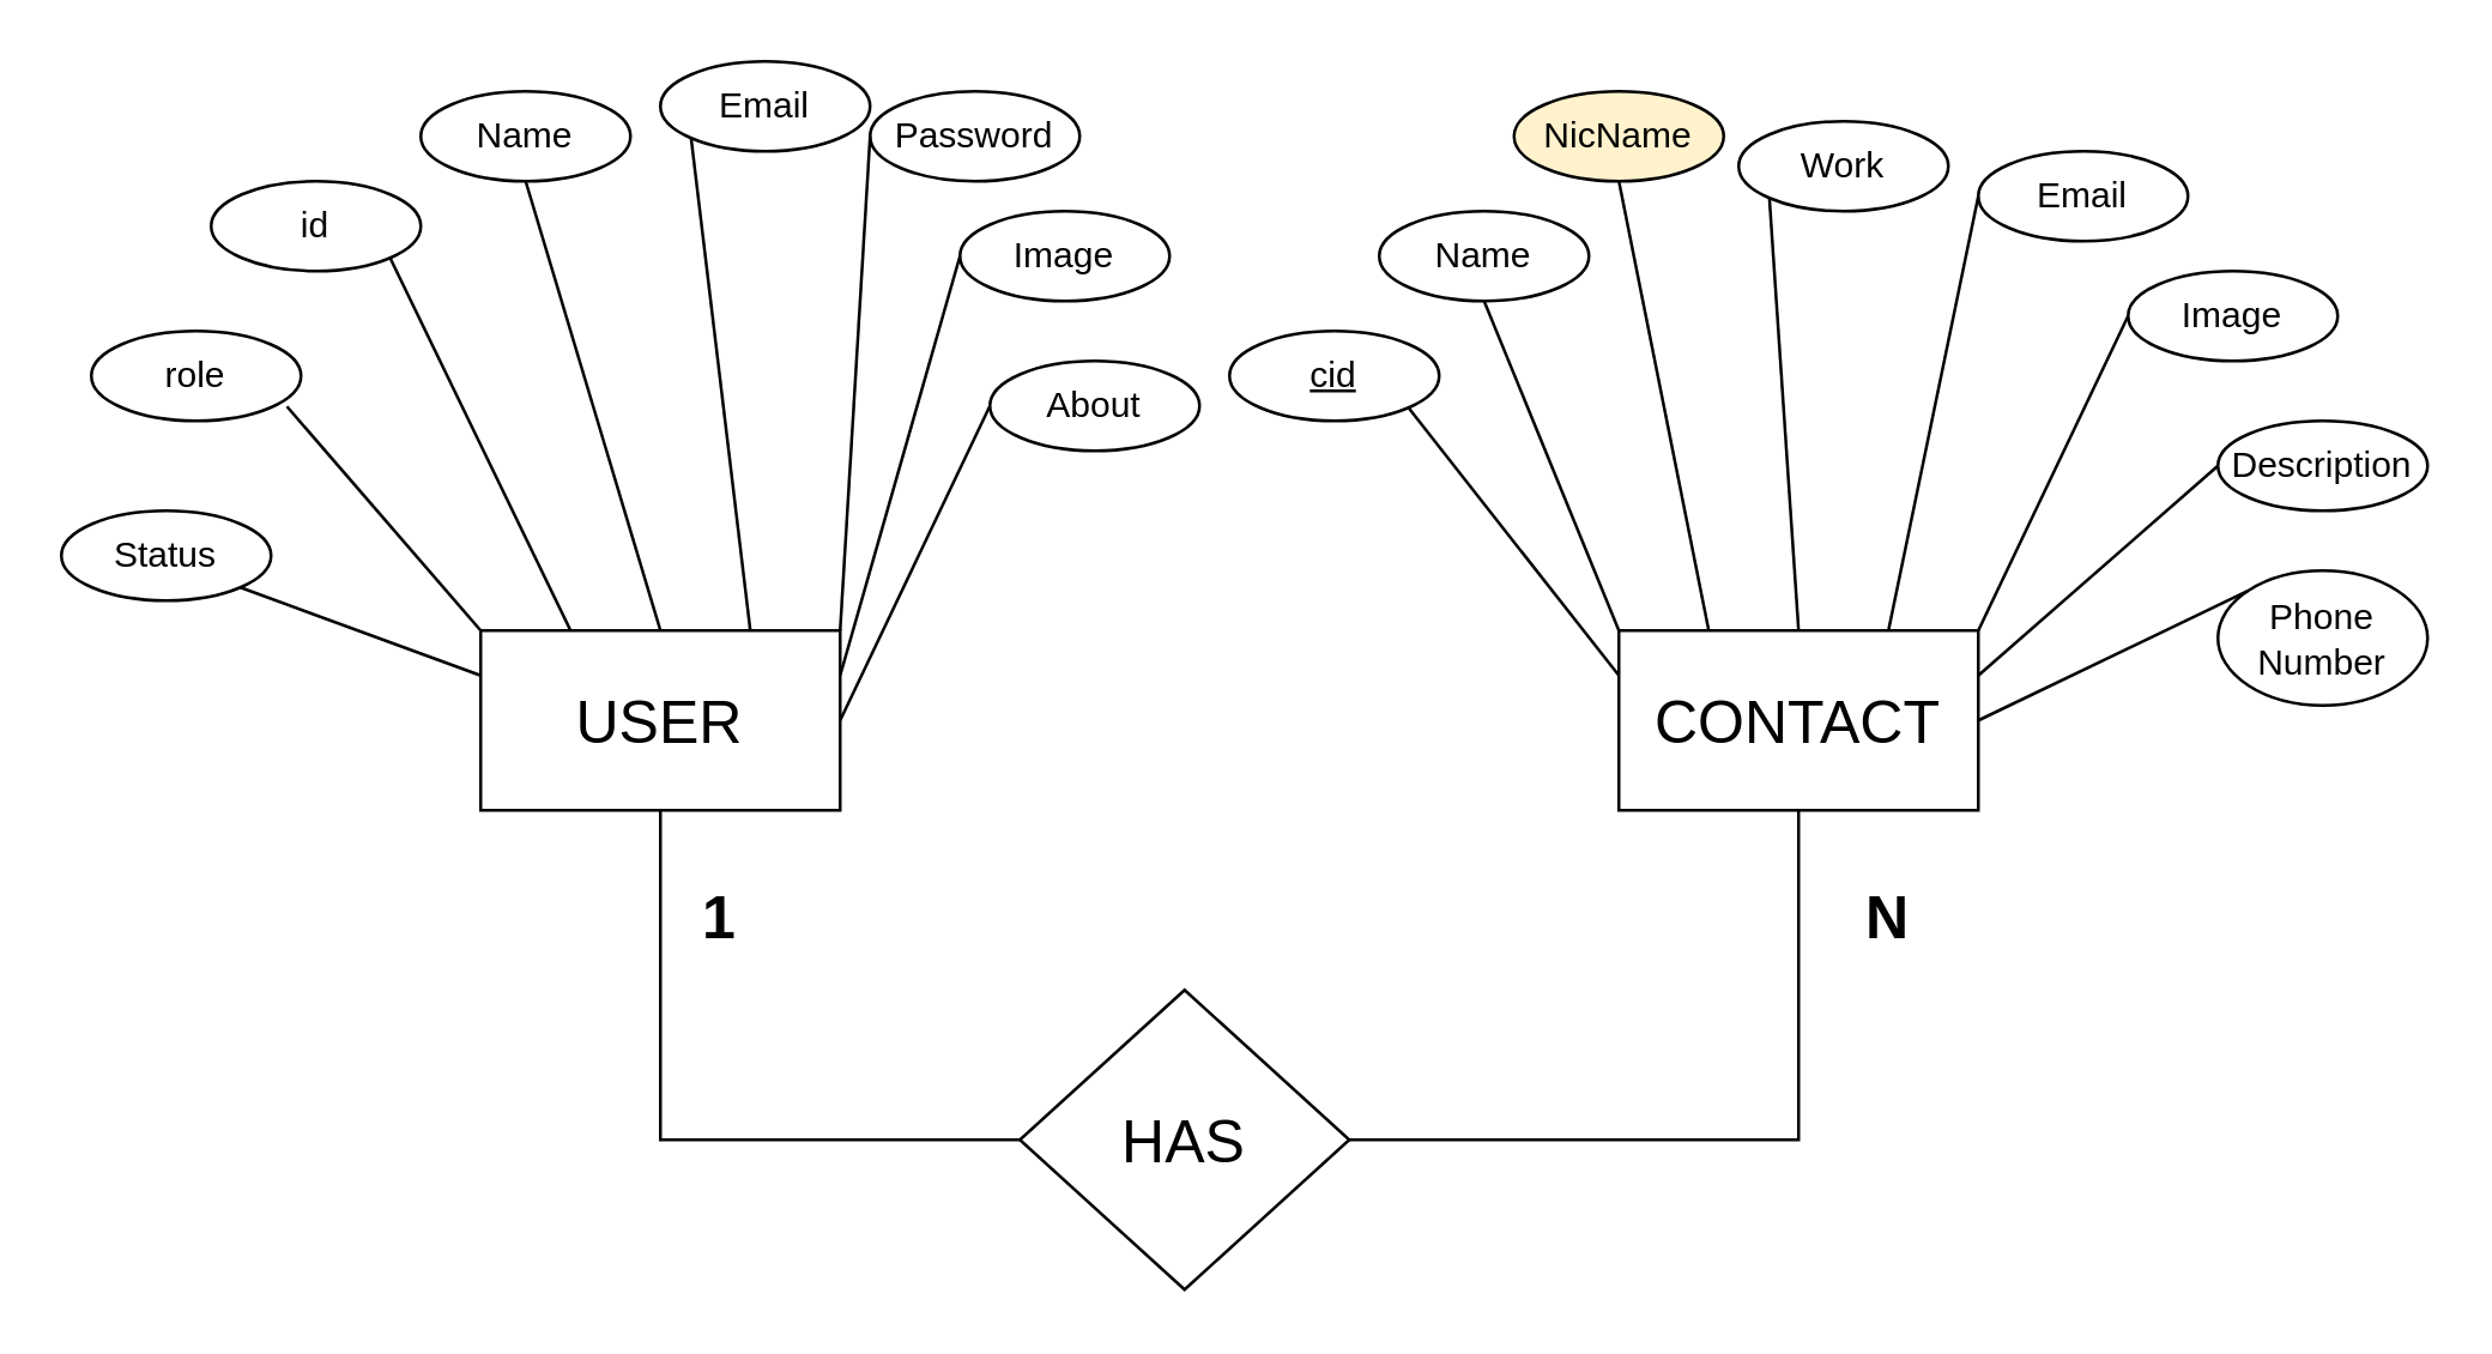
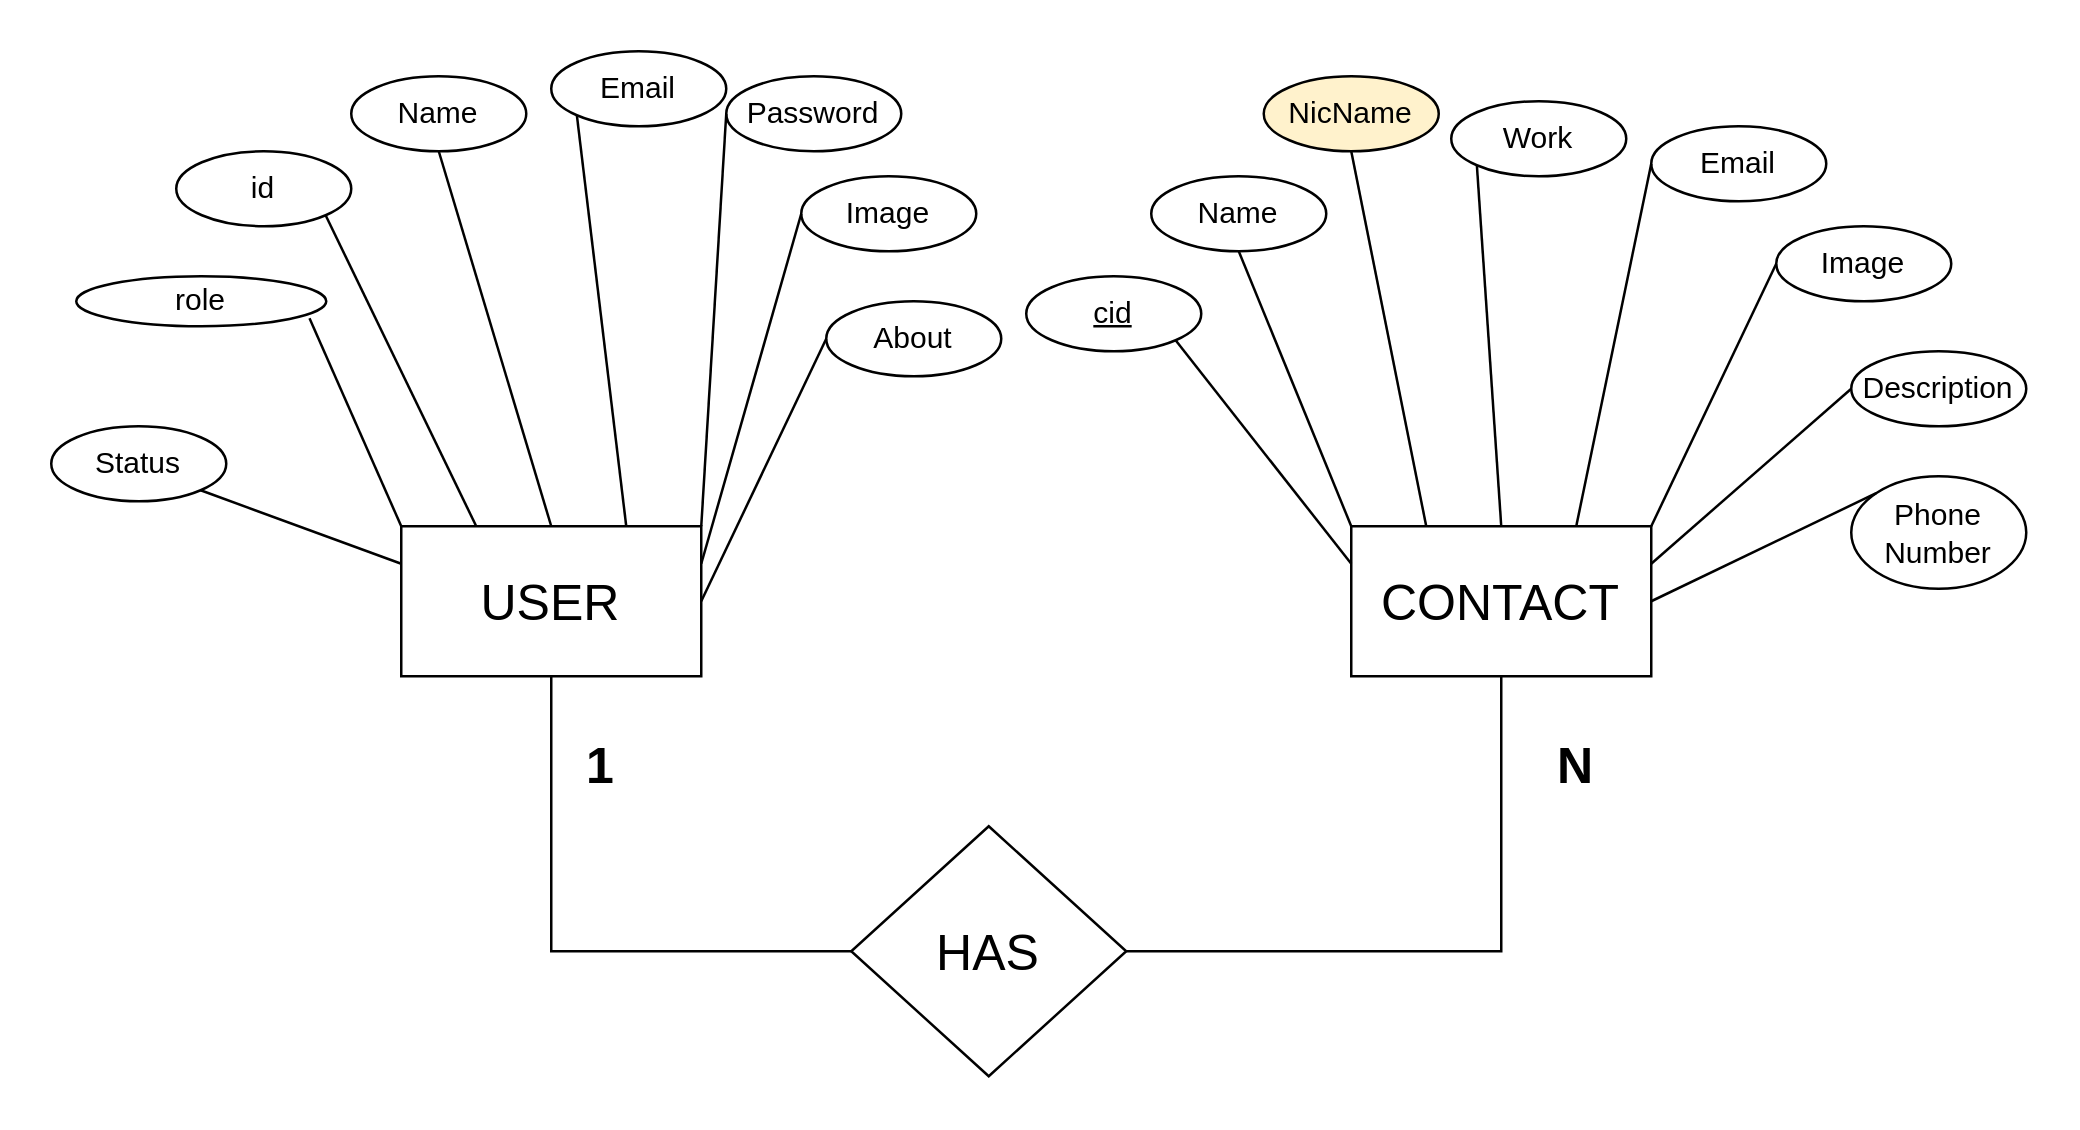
  <mxCell id="0" />
  <mxCell id="1" parent="0" />
  <mxCell id="2" value="&lt;font style=&quot;font-size: 20px;&quot;&gt;USER&lt;/font&gt;" style="rounded=0;whiteSpace=wrap;html=1;" vertex="1" parent="1"><mxGeometry x="160" y="210" width="120" height="60" as="geometry" /></mxCell>
  <mxCell id="3" value="&lt;font style=&quot;font-size: 20px;&quot;&gt;CONTACT&lt;/font&gt;" style="rounded=0;whiteSpace=wrap;html=1;" vertex="1" parent="1"><mxGeometry x="540" y="210" width="120" height="60" as="geometry" /></mxCell>
  <mxCell id="4" value="id" style="ellipse;whiteSpace=wrap;html=1;" vertex="1" parent="1"><mxGeometry x="70" y="60" width="70" height="30" as="geometry" /></mxCell>
  <mxCell id="5" value="Name" style="ellipse;whiteSpace=wrap;html=1;" vertex="1" parent="1"><mxGeometry x="140" y="30" width="70" height="30" as="geometry" /></mxCell>
  <mxCell id="6" value="Email" style="ellipse;whiteSpace=wrap;html=1;" vertex="1" parent="1"><mxGeometry x="220" y="20" width="70" height="30" as="geometry" /></mxCell>
  <mxCell id="7" value="Password" style="ellipse;whiteSpace=wrap;html=1;" vertex="1" parent="1"><mxGeometry x="290" y="30" width="70" height="30" as="geometry" /></mxCell>
  <mxCell id="8" value="Image" style="ellipse;whiteSpace=wrap;html=1;" vertex="1" parent="1"><mxGeometry x="320" y="70" width="70" height="30" as="geometry" /></mxCell>
  <mxCell id="9" value="About" style="ellipse;whiteSpace=wrap;html=1;" vertex="1" parent="1"><mxGeometry x="330" y="120" width="70" height="30" as="geometry" /></mxCell>
- <mxCell id="10" value="role" style="ellipse;whiteSpace=wrap;html=1;" vertex="1" parent="1"><mxGeometry x="30" y="110" width="70" height="30" as="geometry" /></mxCell>
+ <mxCell id="10" value="role" style="ellipse;whiteSpace=wrap;html=1;" vertex="1" parent="1"><mxGeometry x="30" y="110" width="100" height="20" as="geometry" /></mxCell>
  <mxCell id="11" value="Status" style="ellipse;whiteSpace=wrap;html=1;" vertex="1" parent="1"><mxGeometry x="20" y="170" width="70" height="30" as="geometry" /></mxCell>
  <mxCell id="12" value="" style="endArrow=none;html=1;rounded=0;exitX=1;exitY=1;exitDx=0;exitDy=0;entryX=0;entryY=0.25;entryDx=0;entryDy=0;" edge="1" parent="1" source="11" target="2"><mxGeometry width="50" height="50" relative="1" as="geometry"><mxPoint x="410" y="240" as="sourcePoint" /><mxPoint x="460" y="190" as="targetPoint" /></mxGeometry></mxCell>
  <mxCell id="13" value="" style="endArrow=none;html=1;rounded=0;exitX=0.933;exitY=0.84;exitDx=0;exitDy=0;entryX=0;entryY=0;entryDx=0;entryDy=0;exitPerimeter=0;" edge="1" parent="1" source="10" target="2"><mxGeometry width="50" height="50" relative="1" as="geometry"><mxPoint x="110" y="120" as="sourcePoint" /><mxPoint x="173" y="152" as="targetPoint" /></mxGeometry></mxCell>
  <mxCell id="14" value="" style="endArrow=none;html=1;rounded=0;entryX=0.25;entryY=0;entryDx=0;entryDy=0;exitX=1;exitY=1;exitDx=0;exitDy=0;" edge="1" parent="1" source="4" target="2"><mxGeometry width="50" height="50" relative="1" as="geometry"><mxPoint x="130" y="50" as="sourcePoint" /><mxPoint x="186" y="148" as="targetPoint" /></mxGeometry></mxCell>
  <mxCell id="15" value="" style="endArrow=none;html=1;rounded=0;entryX=0.5;entryY=0;entryDx=0;entryDy=0;exitX=0.5;exitY=1;exitDx=0;exitDy=0;" edge="1" parent="1" source="5" target="2"><mxGeometry width="50" height="50" relative="1" as="geometry"><mxPoint x="165" y="35" as="sourcePoint" /><mxPoint x="250" y="195" as="targetPoint" /></mxGeometry></mxCell>
  <mxCell id="16" value="" style="endArrow=none;html=1;rounded=0;entryX=1;entryY=0;entryDx=0;entryDy=0;exitX=0;exitY=0.5;exitDx=0;exitDy=0;" edge="1" parent="1" source="7" target="2"><mxGeometry width="50" height="50" relative="1" as="geometry"><mxPoint x="260" y="30" as="sourcePoint" /><mxPoint x="345" y="190" as="targetPoint" /></mxGeometry></mxCell>
  <mxCell id="17" value="" style="endArrow=none;html=1;rounded=0;exitX=0;exitY=1;exitDx=0;exitDy=0;entryX=0.75;entryY=0;entryDx=0;entryDy=0;" edge="1" parent="1" source="6" target="2"><mxGeometry width="50" height="50" relative="1" as="geometry"><mxPoint x="270" y="40" as="sourcePoint" /><mxPoint x="300" y="210" as="targetPoint" /></mxGeometry></mxCell>
  <mxCell id="18" value="" style="endArrow=none;html=1;rounded=0;entryX=1;entryY=0.25;entryDx=0;entryDy=0;exitX=0;exitY=0.5;exitDx=0;exitDy=0;" edge="1" parent="1" source="8" target="2"><mxGeometry width="50" height="50" relative="1" as="geometry"><mxPoint x="340" y="65" as="sourcePoint" /><mxPoint x="290" y="220" as="targetPoint" /></mxGeometry></mxCell>
  <mxCell id="19" value="" style="endArrow=none;html=1;rounded=0;entryX=1;entryY=0.5;entryDx=0;entryDy=0;exitX=0;exitY=0.5;exitDx=0;exitDy=0;" edge="1" parent="1" source="9" target="2"><mxGeometry width="50" height="50" relative="1" as="geometry"><mxPoint x="380" y="125" as="sourcePoint" /><mxPoint x="290" y="235" as="targetPoint" /></mxGeometry></mxCell>
  <mxCell id="20" value="&lt;u&gt;cid&lt;/u&gt;" style="ellipse;whiteSpace=wrap;html=1;" vertex="1" parent="1"><mxGeometry x="410" y="110" width="70" height="30" as="geometry" /></mxCell>
  <mxCell id="21" value="Name" style="ellipse;whiteSpace=wrap;html=1;" vertex="1" parent="1"><mxGeometry x="460" y="70" width="70" height="30" as="geometry" /></mxCell>
  <mxCell id="22" value="NicName" style="ellipse;whiteSpace=wrap;html=1;fillColor=#fff2cc;" vertex="1" parent="1"><mxGeometry x="505" y="30" width="70" height="30" as="geometry" /></mxCell>
  <mxCell id="23" value="Work" style="ellipse;whiteSpace=wrap;html=1;" vertex="1" parent="1"><mxGeometry x="580" y="40" width="70" height="30" as="geometry" /></mxCell>
  <mxCell id="24" value="Email" style="ellipse;whiteSpace=wrap;html=1;" vertex="1" parent="1"><mxGeometry x="660" y="50" width="70" height="30" as="geometry" /></mxCell>
  <mxCell id="25" value="Image" style="ellipse;whiteSpace=wrap;html=1;" vertex="1" parent="1"><mxGeometry x="710" y="90" width="70" height="30" as="geometry" /></mxCell>
  <mxCell id="26" value="Description" style="ellipse;whiteSpace=wrap;html=1;" vertex="1" parent="1"><mxGeometry x="740" y="140" width="70" height="30" as="geometry" /></mxCell>
  <mxCell id="27" value="Phone Number" style="ellipse;whiteSpace=wrap;html=1;" vertex="1" parent="1"><mxGeometry x="740" y="190" width="70" height="45" as="geometry" /></mxCell>
  <mxCell id="28" value="" style="endArrow=none;html=1;rounded=0;entryX=0;entryY=0.25;entryDx=0;entryDy=0;exitX=1;exitY=1;exitDx=0;exitDy=0;" edge="1" parent="1" source="20" target="3"><mxGeometry width="50" height="50" relative="1" as="geometry"><mxPoint x="490" y="180" as="sourcePoint" /><mxPoint x="540" y="130" as="targetPoint" /></mxGeometry></mxCell>
  <mxCell id="29" value="" style="endArrow=none;html=1;rounded=0;entryX=0;entryY=0;entryDx=0;entryDy=0;exitX=0.5;exitY=1;exitDx=0;exitDy=0;" edge="1" parent="1" source="21" target="3"><mxGeometry width="50" height="50" relative="1" as="geometry"><mxPoint x="500" y="196" as="sourcePoint" /><mxPoint x="550" y="235" as="targetPoint" /></mxGeometry></mxCell>
  <mxCell id="30" value="" style="endArrow=none;html=1;rounded=0;entryX=0.25;entryY=0;entryDx=0;entryDy=0;exitX=0.5;exitY=1;exitDx=0;exitDy=0;" edge="1" parent="1" source="22" target="3"><mxGeometry width="50" height="50" relative="1" as="geometry"><mxPoint x="525" y="150" as="sourcePoint" /><mxPoint x="550" y="220" as="targetPoint" /></mxGeometry></mxCell>
  <mxCell id="31" value="" style="endArrow=none;html=1;rounded=0;entryX=0.5;entryY=0;entryDx=0;entryDy=0;exitX=0;exitY=1;exitDx=0;exitDy=0;" edge="1" parent="1" source="23" target="3"><mxGeometry width="50" height="50" relative="1" as="geometry"><mxPoint x="585" y="120" as="sourcePoint" /><mxPoint x="580" y="220" as="targetPoint" /></mxGeometry></mxCell>
  <mxCell id="32" value="" style="endArrow=none;html=1;rounded=0;entryX=0.75;entryY=0;entryDx=0;entryDy=0;exitX=0;exitY=0.5;exitDx=0;exitDy=0;" edge="1" parent="1" source="24" target="3"><mxGeometry width="50" height="50" relative="1" as="geometry"><mxPoint x="650" y="116" as="sourcePoint" /><mxPoint x="610" y="220" as="targetPoint" /></mxGeometry></mxCell>
  <mxCell id="33" value="" style="endArrow=none;html=1;rounded=0;entryX=1;entryY=0;entryDx=0;entryDy=0;exitX=0;exitY=0.5;exitDx=0;exitDy=0;" edge="1" parent="1" source="25" target="3"><mxGeometry width="50" height="50" relative="1" as="geometry"><mxPoint x="710" y="125" as="sourcePoint" /><mxPoint x="640" y="220" as="targetPoint" /></mxGeometry></mxCell>
  <mxCell id="34" value="" style="endArrow=none;html=1;rounded=0;entryX=1;entryY=0.25;entryDx=0;entryDy=0;exitX=0;exitY=0.5;exitDx=0;exitDy=0;" edge="1" parent="1" source="26" target="3"><mxGeometry width="50" height="50" relative="1" as="geometry"><mxPoint x="750" y="165" as="sourcePoint" /><mxPoint x="670" y="220" as="targetPoint" /></mxGeometry></mxCell>
  <mxCell id="35" value="" style="endArrow=none;html=1;rounded=0;entryX=1;entryY=0.5;entryDx=0;entryDy=0;exitX=0;exitY=0;exitDx=0;exitDy=0;" edge="1" parent="1" source="27" target="3"><mxGeometry width="50" height="50" relative="1" as="geometry"><mxPoint x="760" y="215" as="sourcePoint" /><mxPoint x="670" y="235" as="targetPoint" /></mxGeometry></mxCell>
  <mxCell id="36" value="&lt;font style=&quot;font-size: 20px;&quot;&gt;HAS&lt;/font&gt;" style="rhombus;whiteSpace=wrap;html=1;" vertex="1" parent="1"><mxGeometry x="340" y="330" width="110" height="100" as="geometry" /></mxCell>
  <mxCell id="37" value="" style="endArrow=none;html=1;rounded=0;entryX=0;entryY=0.5;entryDx=0;entryDy=0;exitX=0.5;exitY=1;exitDx=0;exitDy=0;" edge="1" parent="1" source="2" target="36"><mxGeometry width="50" height="50" relative="1" as="geometry"><mxPoint x="210" y="300" as="sourcePoint" /><mxPoint x="520" y="170" as="targetPoint" /><Array as="points"><mxPoint x="220" y="380" /></Array></mxGeometry></mxCell>
  <mxCell id="38" value="" style="endArrow=none;html=1;rounded=0;entryX=1;entryY=0.5;entryDx=0;entryDy=0;exitX=0.5;exitY=1;exitDx=0;exitDy=0;" edge="1" parent="1" source="3" target="36"><mxGeometry width="50" height="50" relative="1" as="geometry"><mxPoint x="230" y="280" as="sourcePoint" /><mxPoint x="350" y="390" as="targetPoint" /><Array as="points"><mxPoint x="600" y="380" /></Array></mxGeometry></mxCell>
  <mxCell id="39" value="&lt;font style=&quot;font-size: 20px;&quot;&gt;&lt;b&gt;1&lt;/b&gt;&lt;/font&gt;" style="text;html=1;align=center;verticalAlign=middle;whiteSpace=wrap;rounded=0;" vertex="1" parent="1"><mxGeometry x="210" y="290" width="60" height="30" as="geometry" /></mxCell>
  <mxCell id="40" value="&lt;font style=&quot;font-size: 20px;&quot;&gt;&lt;b&gt;N&lt;/b&gt;&lt;/font&gt;" style="text;html=1;align=center;verticalAlign=middle;whiteSpace=wrap;rounded=0;" vertex="1" parent="1"><mxGeometry x="600" y="290" width="60" height="30" as="geometry" /></mxCell>
